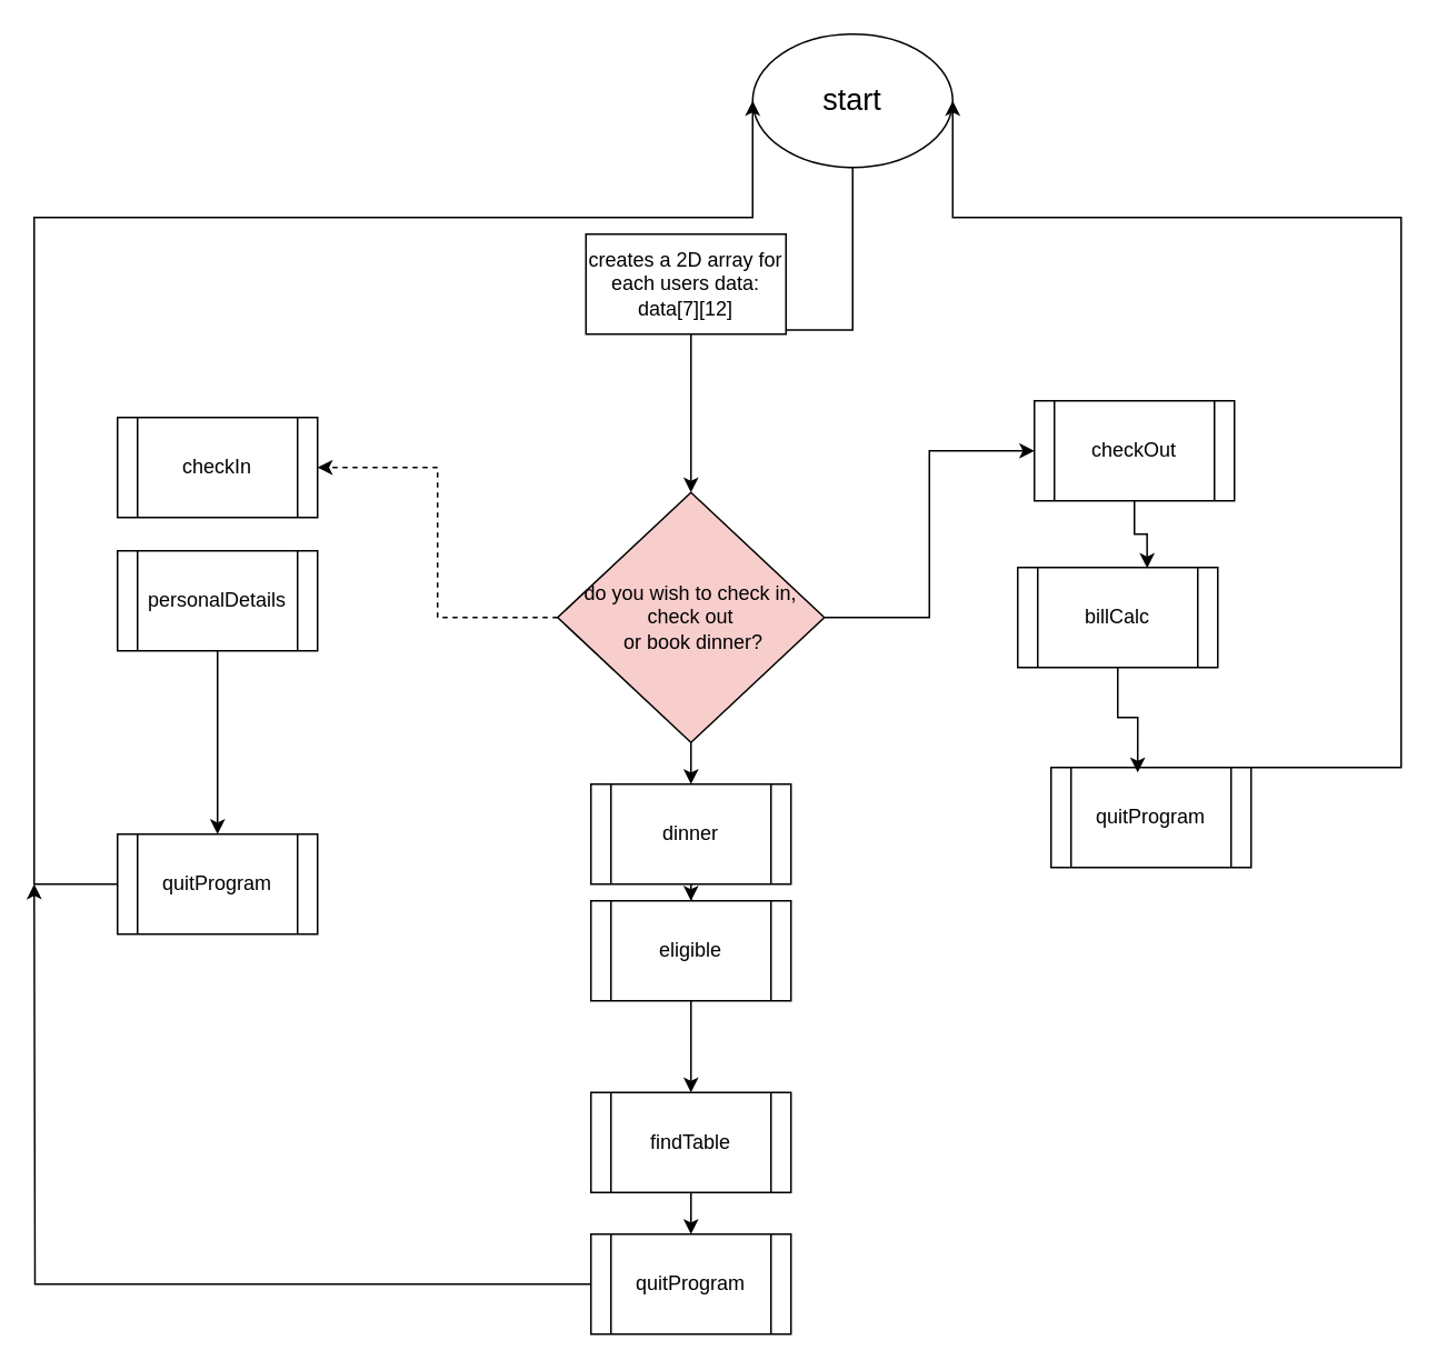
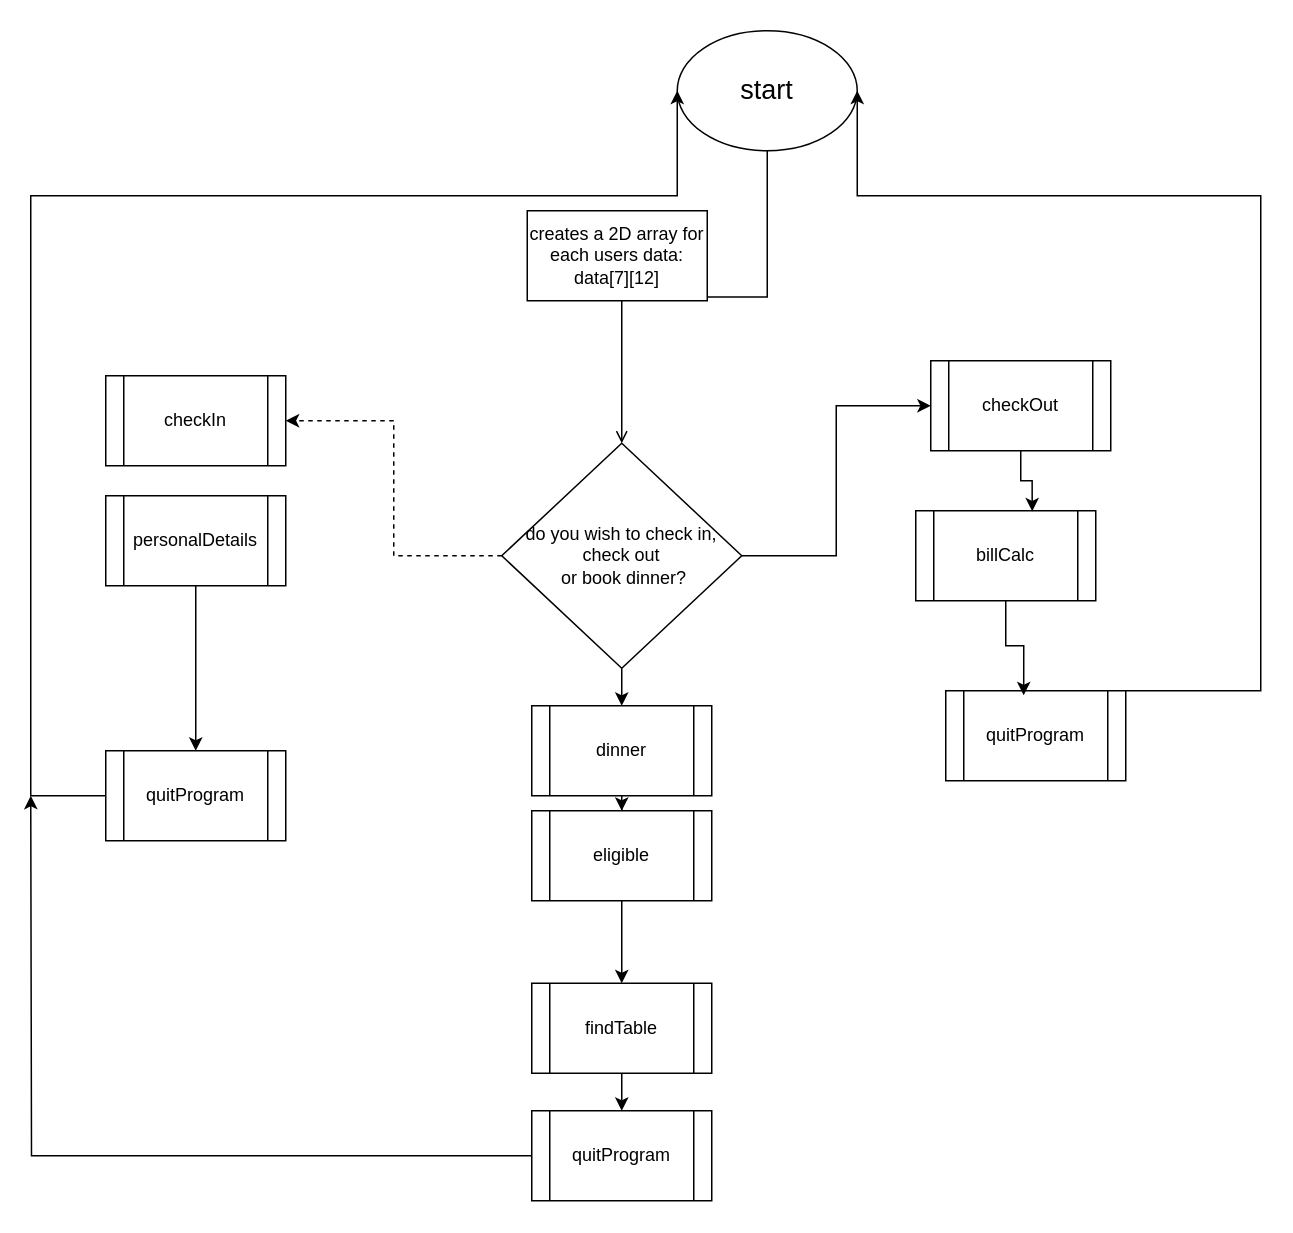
  <mxCell id="0" />
  <mxCell id="1" parent="0" />
- <mxCell id="2" value="" style="edgeStyle=orthogonalEdgeStyle;rounded=0;orthogonalLoop=1;jettySize=auto;html=1;" parent="1" source="3" target="7" edge="1"><mxGeometry relative="1" as="geometry" /></mxCell>
+ <mxCell id="2" value="" style="edgeStyle=orthogonalEdgeStyle;rounded=0;orthogonalLoop=1;jettySize=auto;html=1;endArrow=open;" parent="1" source="3" target="7" edge="1"><mxGeometry relative="1" as="geometry" /></mxCell>
  <mxCell id="3" value="&lt;font style=&quot;font-size: 18px;&quot;&gt;start&lt;/font&gt;" style="ellipse;whiteSpace=wrap;html=1;" parent="1" vertex="1"><mxGeometry x="451" y="20" width="120" height="80" as="geometry" /></mxCell>
  <mxCell id="4" style="edgeStyle=orthogonalEdgeStyle;rounded=0;orthogonalLoop=1;jettySize=auto;html=1;entryX=1;entryY=0.5;entryDx=0;entryDy=0;dashed=1;" parent="1" source="7" target="8" edge="1"><mxGeometry relative="1" as="geometry"><mxPoint x="220" y="270" as="targetPoint" /></mxGeometry></mxCell>
  <mxCell id="5" value="" style="edgeStyle=orthogonalEdgeStyle;rounded=0;orthogonalLoop=1;jettySize=auto;html=1;" parent="1" source="7" target="10" edge="1"><mxGeometry relative="1" as="geometry" /></mxCell>
  <mxCell id="6" style="edgeStyle=orthogonalEdgeStyle;rounded=0;orthogonalLoop=1;jettySize=auto;html=1;entryX=0;entryY=0.5;entryDx=0;entryDy=0;" parent="1" source="7" target="11" edge="1"><mxGeometry relative="1" as="geometry" /></mxCell>
- <mxCell id="7" value="do you wish to check in,&lt;div&gt;check out&lt;/div&gt;&lt;div&gt;&amp;nbsp;or book dinner?&lt;/div&gt;" style="rhombus;whiteSpace=wrap;html=1;align=center;fillColor=#f8cecc;" parent="1" vertex="1"><mxGeometry x="334" y="295" width="160" height="150" as="geometry" /></mxCell>
+ <mxCell id="7" value="do you wish to check in,&lt;div&gt;check out&lt;/div&gt;&lt;div&gt;&amp;nbsp;or book dinner?&lt;/div&gt;" style="rhombus;whiteSpace=wrap;html=1;align=center;" parent="1" vertex="1"><mxGeometry x="334" y="295" width="160" height="150" as="geometry" /></mxCell>
  <mxCell id="8" value="checkIn" style="shape=process;whiteSpace=wrap;html=1;backgroundOutline=1;" parent="1" vertex="1"><mxGeometry x="70" y="250" width="120" height="60" as="geometry" /></mxCell>
  <mxCell id="9" value="" style="edgeStyle=orthogonalEdgeStyle;rounded=0;orthogonalLoop=1;jettySize=auto;html=1;" parent="1" source="10" target="17" edge="1"><mxGeometry relative="1" as="geometry" /></mxCell>
  <mxCell id="10" value="dinner" style="shape=process;whiteSpace=wrap;html=1;backgroundOutline=1;" parent="1" vertex="1"><mxGeometry x="354" y="470" width="120" height="60" as="geometry" /></mxCell>
  <mxCell id="11" value="checkOut" style="shape=process;whiteSpace=wrap;html=1;backgroundOutline=1;" parent="1" vertex="1"><mxGeometry x="620" y="240" width="120" height="60" as="geometry" /></mxCell>
  <mxCell id="12" style="edgeStyle=orthogonalEdgeStyle;rounded=0;orthogonalLoop=1;jettySize=auto;html=1;" parent="1" source="13" target="15" edge="1"><mxGeometry relative="1" as="geometry" /></mxCell>
  <mxCell id="13" value="personalDetails" style="shape=process;whiteSpace=wrap;html=1;backgroundOutline=1;" parent="1" vertex="1"><mxGeometry x="70" y="330" width="120" height="60" as="geometry" /></mxCell>
  <mxCell id="14" style="edgeStyle=orthogonalEdgeStyle;rounded=0;orthogonalLoop=1;jettySize=auto;html=1;entryX=0;entryY=0.5;entryDx=0;entryDy=0;" parent="1" source="15" target="3" edge="1"><mxGeometry relative="1" as="geometry"><Array as="points"><mxPoint x="20" y="530" /><mxPoint x="20" y="130" /></Array></mxGeometry></mxCell>
  <mxCell id="15" value="quitProgram" style="shape=process;whiteSpace=wrap;html=1;backgroundOutline=1;" parent="1" vertex="1"><mxGeometry x="70" y="500" width="120" height="60" as="geometry" /></mxCell>
  <mxCell id="16" value="" style="edgeStyle=orthogonalEdgeStyle;rounded=0;orthogonalLoop=1;jettySize=auto;html=1;" parent="1" source="17" target="19" edge="1"><mxGeometry relative="1" as="geometry" /></mxCell>
  <mxCell id="17" value="eligible" style="shape=process;whiteSpace=wrap;html=1;backgroundOutline=1;" parent="1" vertex="1"><mxGeometry x="354" y="540" width="120" height="60" as="geometry" /></mxCell>
  <mxCell id="18" value="" style="edgeStyle=orthogonalEdgeStyle;rounded=0;orthogonalLoop=1;jettySize=auto;html=1;" parent="1" source="19" target="21" edge="1"><mxGeometry relative="1" as="geometry" /></mxCell>
  <mxCell id="19" value="findTable" style="shape=process;whiteSpace=wrap;html=1;backgroundOutline=1;" parent="1" vertex="1"><mxGeometry x="354" y="655" width="120" height="60" as="geometry" /></mxCell>
  <mxCell id="20" style="edgeStyle=orthogonalEdgeStyle;rounded=0;orthogonalLoop=1;jettySize=auto;html=1;" parent="1" source="21" edge="1"><mxGeometry relative="1" as="geometry"><mxPoint x="20" y="530" as="targetPoint" /></mxGeometry></mxCell>
  <mxCell id="21" value="quitProgram" style="shape=process;whiteSpace=wrap;html=1;backgroundOutline=1;" parent="1" vertex="1"><mxGeometry x="354" y="740" width="120" height="60" as="geometry" /></mxCell>
  <mxCell id="22" value="billCalc" style="shape=process;whiteSpace=wrap;html=1;backgroundOutline=1;" parent="1" vertex="1"><mxGeometry x="610" y="340" width="120" height="60" as="geometry" /></mxCell>
  <mxCell id="23" style="edgeStyle=orthogonalEdgeStyle;rounded=0;orthogonalLoop=1;jettySize=auto;html=1;entryX=0.647;entryY=0.007;entryDx=0;entryDy=0;entryPerimeter=0;" parent="1" source="11" target="22" edge="1"><mxGeometry relative="1" as="geometry" /></mxCell>
  <mxCell id="24" style="edgeStyle=orthogonalEdgeStyle;rounded=0;orthogonalLoop=1;jettySize=auto;html=1;entryX=1;entryY=0.5;entryDx=0;entryDy=0;" parent="1" source="25" target="3" edge="1"><mxGeometry relative="1" as="geometry"><Array as="points"><mxPoint x="840" y="460" /><mxPoint x="840" y="130" /></Array></mxGeometry></mxCell>
  <mxCell id="25" value="quitProgram" style="shape=process;whiteSpace=wrap;html=1;backgroundOutline=1;" parent="1" vertex="1"><mxGeometry x="630" y="460" width="120" height="60" as="geometry" /></mxCell>
  <mxCell id="26" style="edgeStyle=orthogonalEdgeStyle;rounded=0;orthogonalLoop=1;jettySize=auto;html=1;entryX=0.433;entryY=0.05;entryDx=0;entryDy=0;entryPerimeter=0;" parent="1" source="22" target="25" edge="1"><mxGeometry relative="1" as="geometry" /></mxCell>
  <mxCell id="27" value="creates a 2D array for each users data:&lt;div&gt;data[7][12]&lt;/div&gt;" style="rounded=0;whiteSpace=wrap;html=1;" parent="1" vertex="1"><mxGeometry x="351" y="140" width="120" height="60" as="geometry" /></mxCell>
